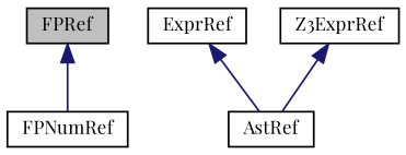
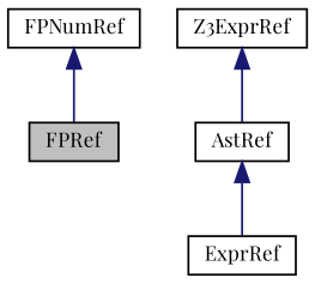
  digraph {
    fontname="Playfair Display"
    node [color=black fillcolor=white fontname="Playfair Display" fontsize=10 shape=record style=filled]
    edge [color=midnightblue dir=back fontname="Playfair Display" fontsize=10 labelfontname=Helvetica labelfontsize=10 style=solid]
    n1 [fillcolor=grey75 fontcolor=black height=0.2 label=FPRef width=0.4]
    n2 [height=0.2 label=FPNumRef width=0.4]
    n3 [height=0.2 label=ExprRef width=0.4]
    n4 [height=0.2 label=AstRef width=0.4]
    n5 [height=0.2 label=Z3ExprRef width=0.4]
-   n1 -> n2
-   n3 -> n4
+   n2 -> n1
+   n4 -> n3
    n5 -> n4
  }
